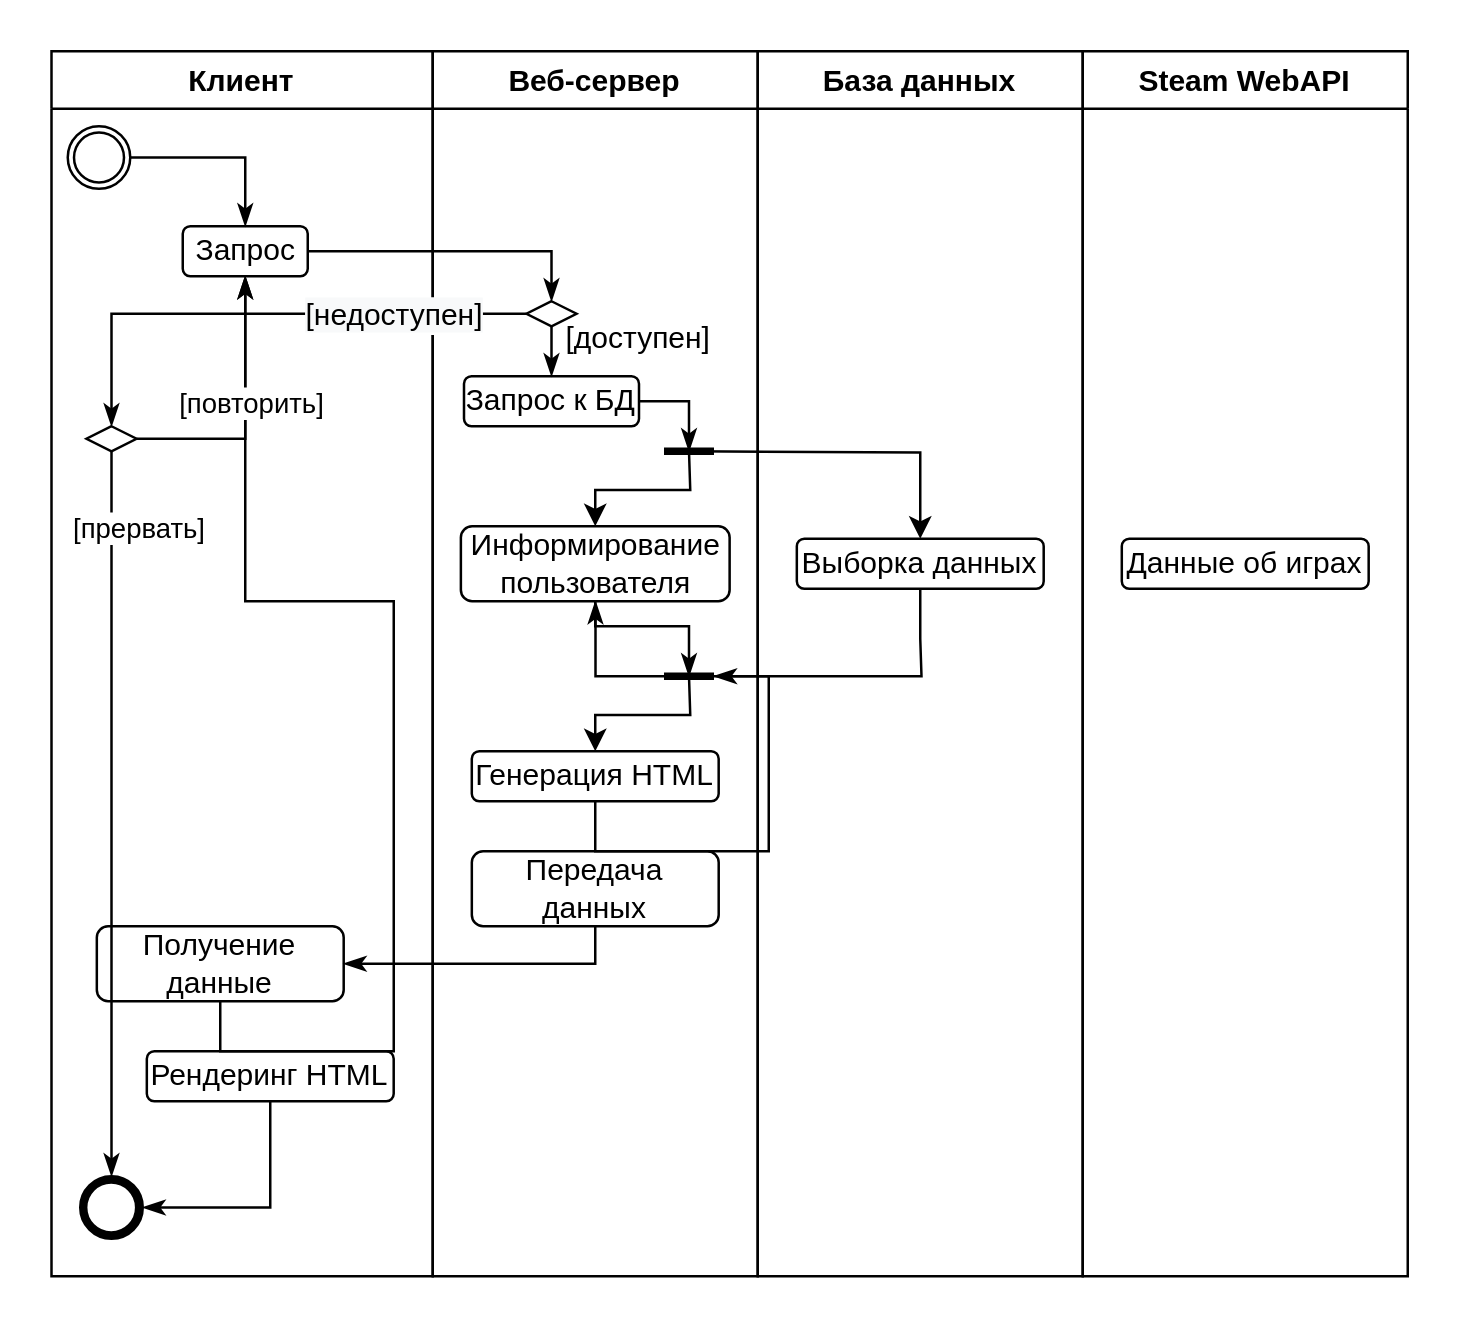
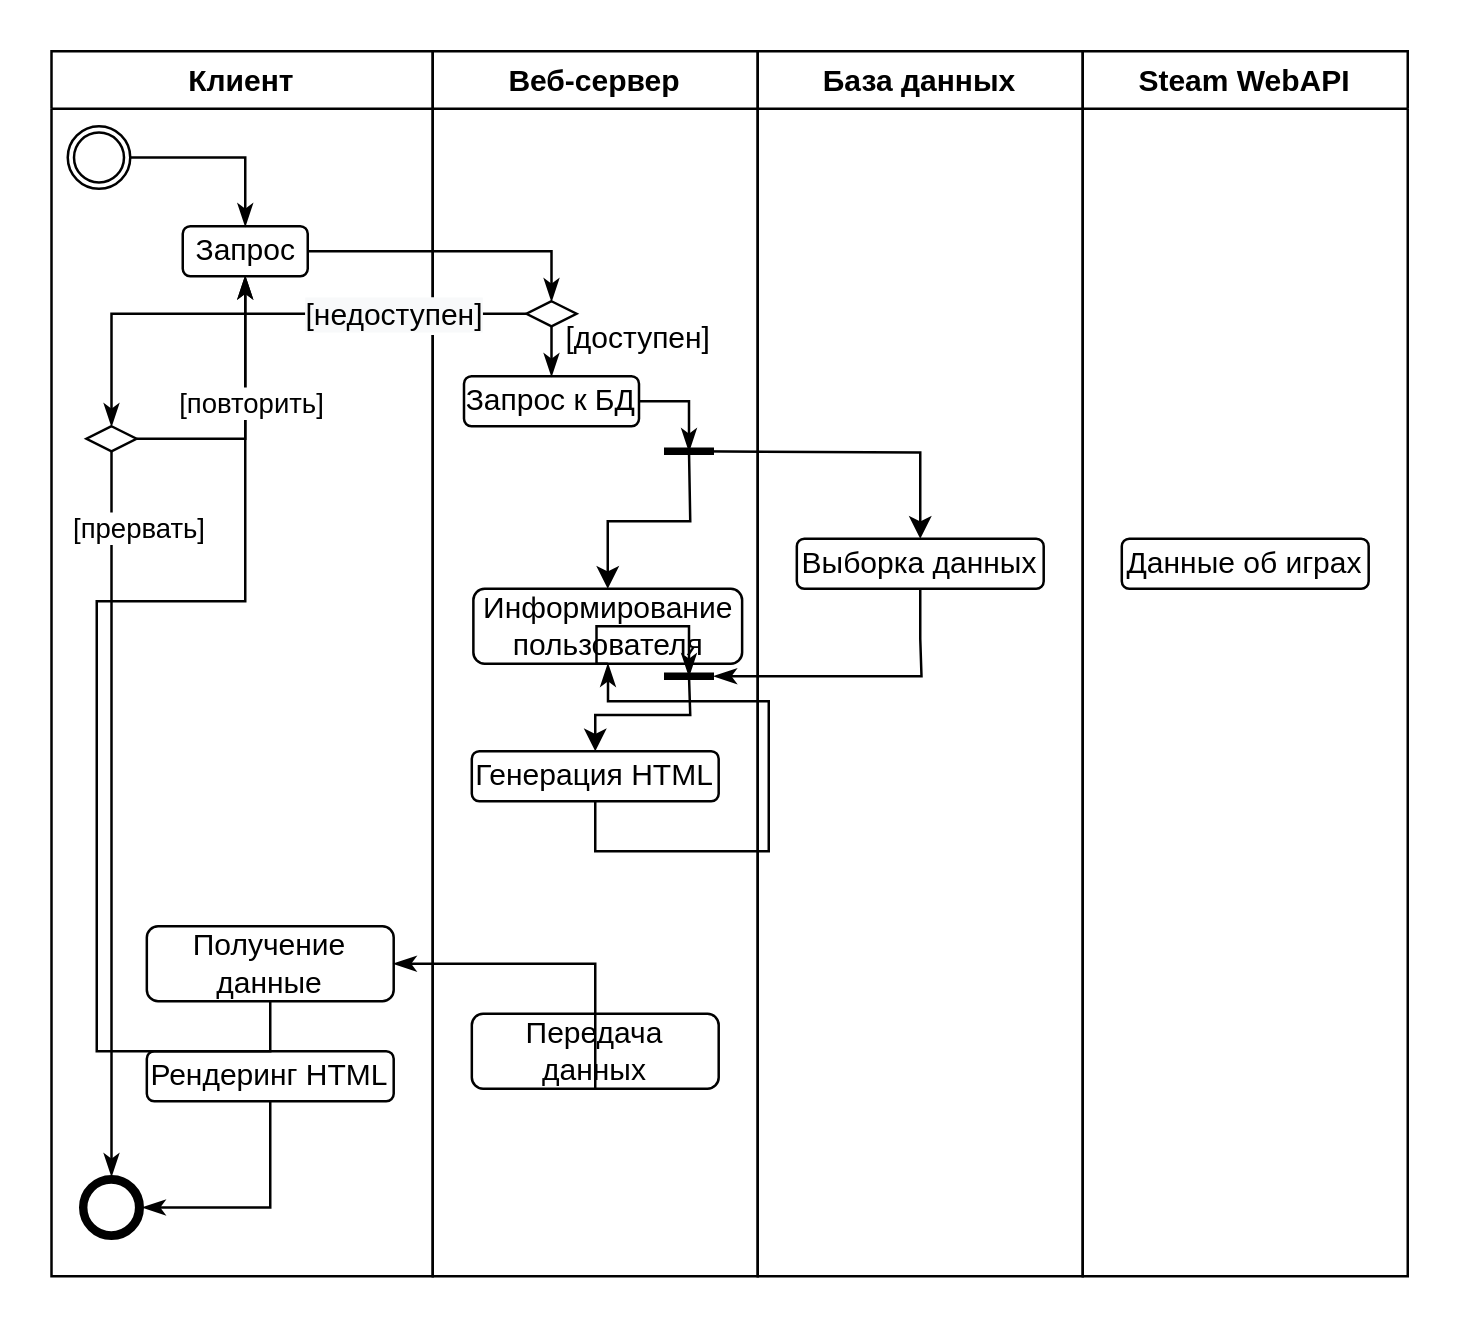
  <mxCell id="0" />
  <mxCell id="1" parent="0" />
  <mxCell id="2" value="Клиент" style="swimlane;fillColor=none;" vertex="1" parent="1"><mxGeometry x="20" y="20" width="152.5" height="490" as="geometry" /></mxCell>
  <mxCell id="3" style="edgeStyle=orthogonalEdgeStyle;rounded=0;orthogonalLoop=1;jettySize=auto;html=1;exitX=1;exitY=0.5;exitDx=0;exitDy=0;entryX=0.5;entryY=0;entryDx=0;entryDy=0;startArrow=none;startFill=0;endArrow=classicThin;endFill=1;" edge="1" parent="2" source="4" target="6"><mxGeometry relative="1" as="geometry" /></mxCell>
  <mxCell id="4" value="" style="ellipse;whiteSpace=wrap;html=1;aspect=fixed;fillColor=default;" vertex="1" parent="2"><mxGeometry x="6.5" y="30" width="25" height="25" as="geometry" /></mxCell>
  <mxCell id="5" value="" style="ellipse;whiteSpace=wrap;html=1;aspect=fixed;fillColor=default;" vertex="1" parent="2"><mxGeometry x="9" y="32.5" width="20" height="20" as="geometry" /></mxCell>
  <mxCell id="6" value="Запрос" style="rounded=1;whiteSpace=wrap;html=1;fillColor=none;" vertex="1" parent="2"><mxGeometry x="52.5" y="70" width="50" height="20" as="geometry" /></mxCell>
  <mxCell id="7" style="edgeStyle=orthogonalEdgeStyle;rounded=0;orthogonalLoop=1;jettySize=auto;html=1;exitX=0.5;exitY=1;exitDx=0;exitDy=0;startArrow=none;startFill=0;endArrow=classicThin;endFill=1;strokeWidth=1;" edge="1" parent="2" source="8" target="6"><mxGeometry relative="1" as="geometry" /></mxCell>
- <mxCell id="8" value="Получение данные" style="rounded=1;whiteSpace=wrap;html=1;fillColor=none;" vertex="1" parent="2"><mxGeometry x="18.13" y="350" width="98.75" height="30" as="geometry" /></mxCell>
+ <mxCell id="8" value="Получение данные" style="rounded=1;whiteSpace=wrap;html=1;fillColor=none;" vertex="1" parent="2"><mxGeometry x="38.13" y="350" width="98.75" height="30" as="geometry" /></mxCell>
  <mxCell id="9" style="edgeStyle=orthogonalEdgeStyle;rounded=0;orthogonalLoop=1;jettySize=auto;html=1;exitX=0.5;exitY=1;exitDx=0;exitDy=0;entryX=1;entryY=0.5;entryDx=0;entryDy=0;startArrow=none;startFill=0;endArrow=classicThin;endFill=1;strokeWidth=1;" edge="1" parent="2" source="10" target="11"><mxGeometry relative="1" as="geometry" /></mxCell>
  <mxCell id="10" value="Рендеринг HTML" style="rounded=1;whiteSpace=wrap;html=1;fillColor=none;" vertex="1" parent="2"><mxGeometry x="38.13" y="400" width="98.75" height="20" as="geometry" /></mxCell>
  <mxCell id="11" value="" style="ellipse;whiteSpace=wrap;html=1;aspect=fixed;fillColor=#000000;" vertex="1" parent="2"><mxGeometry x="11.5" y="450" width="25" height="25" as="geometry" /></mxCell>
  <mxCell id="12" value="" style="ellipse;whiteSpace=wrap;html=1;aspect=fixed;fillColor=default;" vertex="1" parent="2"><mxGeometry x="13.87" y="452.5" width="20" height="20" as="geometry" /></mxCell>
  <mxCell id="13" style="edgeStyle=orthogonalEdgeStyle;rounded=0;orthogonalLoop=1;jettySize=auto;html=1;exitX=1;exitY=0.5;exitDx=0;exitDy=0;entryX=0.5;entryY=1;entryDx=0;entryDy=0;startArrow=none;startFill=0;endArrow=classicThin;endFill=1;strokeWidth=1;" edge="1" parent="2" source="17" target="6"><mxGeometry relative="1" as="geometry" /></mxCell>
  <mxCell id="14" value="[повторить]" style="edgeLabel;html=1;align=center;verticalAlign=middle;resizable=0;points=[];" vertex="1" connectable="0" parent="13"><mxGeometry x="-0.275" relative="1" as="geometry"><mxPoint x="6" y="-15" as="offset" /></mxGeometry></mxCell>
  <mxCell id="15" style="edgeStyle=orthogonalEdgeStyle;rounded=0;orthogonalLoop=1;jettySize=auto;html=1;exitX=0.5;exitY=1;exitDx=0;exitDy=0;entryX=0.5;entryY=0;entryDx=0;entryDy=0;startArrow=none;startFill=0;endArrow=classicThin;endFill=1;strokeWidth=1;" edge="1" parent="2" source="17" target="11"><mxGeometry relative="1" as="geometry" /></mxCell>
  <mxCell id="16" value="[прервать]" style="edgeLabel;html=1;align=center;verticalAlign=middle;resizable=0;points=[];" vertex="1" connectable="0" parent="15"><mxGeometry x="-0.816" y="2" relative="1" as="geometry"><mxPoint x="8" y="3" as="offset" /></mxGeometry></mxCell>
  <mxCell id="17" value="" style="rhombus;whiteSpace=wrap;html=1;fillColor=none;" vertex="1" parent="2"><mxGeometry x="14" y="150" width="20" height="10" as="geometry" /></mxCell>
  <mxCell id="18" value="Веб-сервер" style="swimlane;fillColor=none;" vertex="1" parent="1"><mxGeometry x="172.5" y="20" width="130" height="490" as="geometry" /></mxCell>
  <mxCell id="19" style="edgeStyle=orthogonalEdgeStyle;rounded=0;orthogonalLoop=1;jettySize=auto;html=1;exitX=0.5;exitY=1;exitDx=0;exitDy=0;entryX=0.5;entryY=0;entryDx=0;entryDy=0;startArrow=none;startFill=0;endArrow=classicThin;endFill=1;" edge="1" parent="18" source="20" target="21"><mxGeometry relative="1" as="geometry" /></mxCell>
  <mxCell id="20" value="" style="rhombus;whiteSpace=wrap;html=1;fillColor=none;" vertex="1" parent="18"><mxGeometry x="37.5" y="100" width="20" height="10" as="geometry" /></mxCell>
  <mxCell id="21" value="Запрос к БД" style="rounded=1;whiteSpace=wrap;html=1;fillColor=none;" vertex="1" parent="18"><mxGeometry x="12.5" y="130" width="70" height="20" as="geometry" /></mxCell>
  <mxCell id="22" value="" style="endArrow=none;html=1;rounded=0;strokeWidth=3;" edge="1" parent="18"><mxGeometry width="50" height="50" relative="1" as="geometry"><mxPoint x="92.5" y="160" as="sourcePoint" /><mxPoint x="112.5" y="160" as="targetPoint" /></mxGeometry></mxCell>
- <mxCell id="23" value="Информирование пользователя" style="rounded=1;whiteSpace=wrap;html=1;fillColor=none;" vertex="1" parent="18"><mxGeometry x="11.25" y="190" width="107.5" height="30" as="geometry" /></mxCell>
+ <mxCell id="23" value="Информирование пользователя" style="rounded=1;whiteSpace=wrap;html=1;fillColor=none;" vertex="1" parent="18"><mxGeometry x="16.25" y="215" width="107.5" height="30" as="geometry" /></mxCell>
  <mxCell id="24" style="edgeStyle=orthogonalEdgeStyle;rounded=0;orthogonalLoop=1;jettySize=auto;html=1;exitX=0.5;exitY=1;exitDx=0;exitDy=0;startArrow=none;startFill=0;endArrow=classicThin;endFill=1;strokeWidth=1;" edge="1" parent="18" source="25" target="23"><mxGeometry relative="1" as="geometry" /></mxCell>
  <mxCell id="25" value="Генерация HTML" style="rounded=1;whiteSpace=wrap;html=1;fillColor=none;" vertex="1" parent="18"><mxGeometry x="15.62" y="280" width="98.75" height="20" as="geometry" /></mxCell>
- <mxCell id="26" value="Передача данных" style="rounded=1;whiteSpace=wrap;html=1;fillColor=none;" vertex="1" parent="18"><mxGeometry x="15.63" y="320" width="98.75" height="30" as="geometry" /></mxCell>
+ <mxCell id="26" value="Передача данных" style="rounded=1;whiteSpace=wrap;html=1;fillColor=none;" vertex="1" parent="18"><mxGeometry x="15.63" y="385" width="98.75" height="30" as="geometry" /></mxCell>
  <mxCell id="27" value="[доступен]" style="text;html=1;strokeColor=none;fillColor=none;align=center;verticalAlign=middle;whiteSpace=wrap;rounded=0;" vertex="1" parent="18"><mxGeometry x="52.5" y="100" width="60" height="30" as="geometry" /></mxCell>
  <mxCell id="28" value="База данных" style="swimlane;fillColor=none;" vertex="1" parent="1"><mxGeometry x="302.5" y="20" width="130" height="490" as="geometry" /></mxCell>
  <mxCell id="29" value="Выборка данных" style="rounded=1;whiteSpace=wrap;html=1;fillColor=none;" vertex="1" parent="28"><mxGeometry x="15.63" y="195" width="98.75" height="20" as="geometry" /></mxCell>
  <mxCell id="30" style="edgeStyle=orthogonalEdgeStyle;rounded=0;orthogonalLoop=1;jettySize=auto;html=1;exitX=1;exitY=0.5;exitDx=0;exitDy=0;entryX=0.5;entryY=0;entryDx=0;entryDy=0;startArrow=none;startFill=0;endArrow=classicThin;endFill=1;" edge="1" parent="1" source="6" target="20"><mxGeometry relative="1" as="geometry" /></mxCell>
  <mxCell id="31" value="Steam WebAPI" style="swimlane;fillColor=none;" vertex="1" parent="1"><mxGeometry x="432.5" y="20" width="130" height="490" as="geometry" /></mxCell>
  <mxCell id="32" value="Данные об играх" style="rounded=1;whiteSpace=wrap;html=1;fillColor=none;" vertex="1" parent="31"><mxGeometry x="15.62" y="195" width="98.75" height="20" as="geometry" /></mxCell>
  <mxCell id="33" style="edgeStyle=orthogonalEdgeStyle;rounded=0;orthogonalLoop=1;jettySize=auto;html=1;exitX=1;exitY=0.5;exitDx=0;exitDy=0;startArrow=none;startFill=0;endArrow=classicThin;endFill=1;strokeWidth=1;" edge="1" parent="1" source="21"><mxGeometry relative="1" as="geometry"><mxPoint x="275" y="180" as="targetPoint" /></mxGeometry></mxCell>
  <mxCell id="34" value="" style="endArrow=classic;html=1;rounded=0;strokeWidth=1;entryX=0.5;entryY=0;entryDx=0;entryDy=0;edgeStyle=orthogonalEdgeStyle;" edge="1" parent="1" target="23"><mxGeometry width="50" height="50" relative="1" as="geometry"><mxPoint x="275" y="180" as="sourcePoint" /><mxPoint x="355" y="160" as="targetPoint" /></mxGeometry></mxCell>
  <mxCell id="35" value="" style="endArrow=classic;html=1;rounded=0;strokeWidth=1;entryX=0.5;entryY=0;entryDx=0;entryDy=0;edgeStyle=orthogonalEdgeStyle;" edge="1" parent="1" target="29"><mxGeometry width="50" height="50" relative="1" as="geometry"><mxPoint x="275" y="180" as="sourcePoint" /><mxPoint x="385" y="160" as="targetPoint" /></mxGeometry></mxCell>
  <mxCell id="36" value="" style="endArrow=none;html=1;rounded=0;strokeWidth=3;" edge="1" parent="1"><mxGeometry width="50" height="50" relative="1" as="geometry"><mxPoint x="265" y="270" as="sourcePoint" /><mxPoint x="285" y="270" as="targetPoint" /></mxGeometry></mxCell>
  <mxCell id="37" style="edgeStyle=orthogonalEdgeStyle;rounded=0;orthogonalLoop=1;jettySize=auto;html=1;exitX=0.5;exitY=1;exitDx=0;exitDy=0;startArrow=none;startFill=0;endArrow=classicThin;endFill=1;strokeWidth=1;" edge="1" parent="1" source="29"><mxGeometry relative="1" as="geometry"><mxPoint x="285" y="270" as="targetPoint" /><Array as="points"><mxPoint x="368" y="255" /><mxPoint x="368" y="270" /></Array></mxGeometry></mxCell>
  <mxCell id="38" style="edgeStyle=orthogonalEdgeStyle;rounded=0;orthogonalLoop=1;jettySize=auto;html=1;exitX=0.5;exitY=1;exitDx=0;exitDy=0;startArrow=none;startFill=0;endArrow=classicThin;endFill=1;strokeWidth=1;" edge="1" parent="1" source="23"><mxGeometry relative="1" as="geometry"><mxPoint x="275" y="270" as="targetPoint" /><Array as="points"><mxPoint x="238" y="250" /><mxPoint x="275" y="250" /></Array></mxGeometry></mxCell>
  <mxCell id="39" value="" style="endArrow=classic;html=1;rounded=0;strokeWidth=1;entryX=0.5;entryY=0;entryDx=0;entryDy=0;edgeStyle=orthogonalEdgeStyle;" edge="1" parent="1" target="25"><mxGeometry width="50" height="50" relative="1" as="geometry"><mxPoint x="275" y="270" as="sourcePoint" /><mxPoint x="335" y="160" as="targetPoint" /></mxGeometry></mxCell>
  <mxCell id="40" style="edgeStyle=orthogonalEdgeStyle;rounded=0;orthogonalLoop=1;jettySize=auto;html=1;exitX=0.5;exitY=1;exitDx=0;exitDy=0;entryX=1;entryY=0.5;entryDx=0;entryDy=0;startArrow=none;startFill=0;endArrow=classicThin;endFill=1;strokeWidth=1;" edge="1" parent="1" source="26" target="8"><mxGeometry relative="1" as="geometry"><Array as="points"><mxPoint x="237" y="385" /></Array></mxGeometry></mxCell>
  <mxCell id="41" style="edgeStyle=orthogonalEdgeStyle;rounded=0;orthogonalLoop=1;jettySize=auto;html=1;exitX=0;exitY=0.5;exitDx=0;exitDy=0;entryX=0.5;entryY=0;entryDx=0;entryDy=0;startArrow=none;startFill=0;endArrow=classicThin;endFill=1;strokeWidth=1;" edge="1" parent="1" source="20" target="17"><mxGeometry relative="1" as="geometry"><Array as="points"><mxPoint x="44" y="125" /></Array></mxGeometry></mxCell>
  <mxCell id="42" value="&lt;span style=&quot;font-size: 12px ; background-color: rgb(248 , 249 , 250)&quot;&gt;[недоступен]&lt;/span&gt;" style="edgeLabel;html=1;align=center;verticalAlign=middle;resizable=0;points=[];" vertex="1" connectable="0" parent="41"><mxGeometry x="-0.346" y="1" relative="1" as="geometry"><mxPoint x="15" y="-1" as="offset" /></mxGeometry></mxCell>
